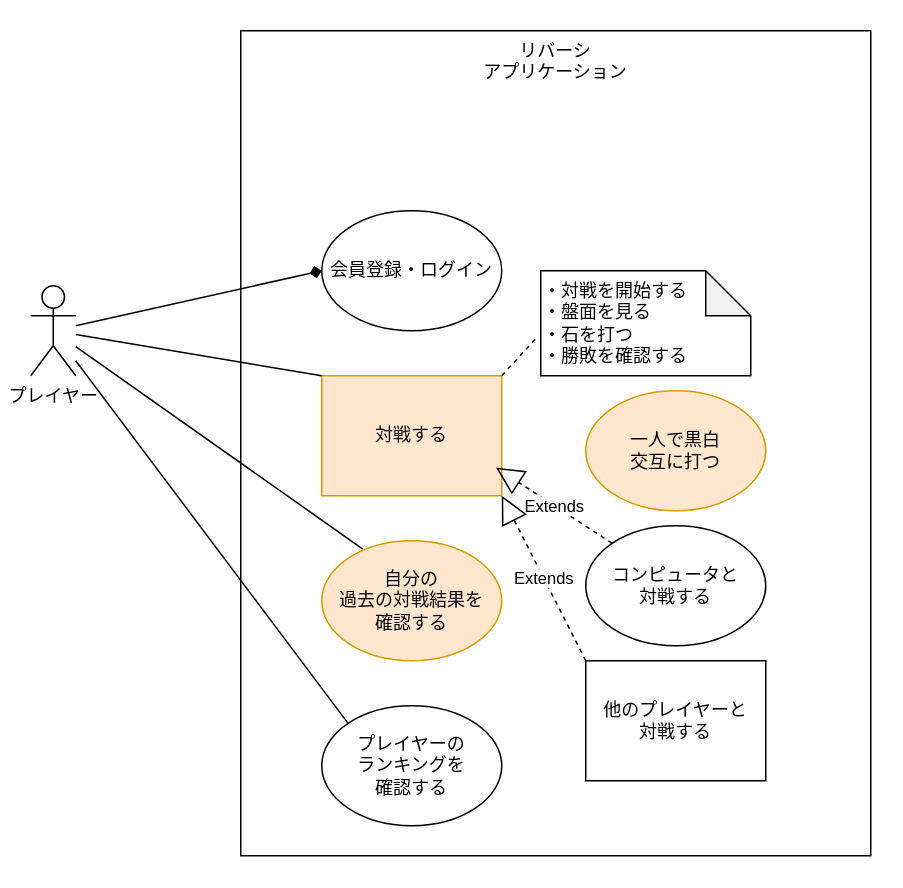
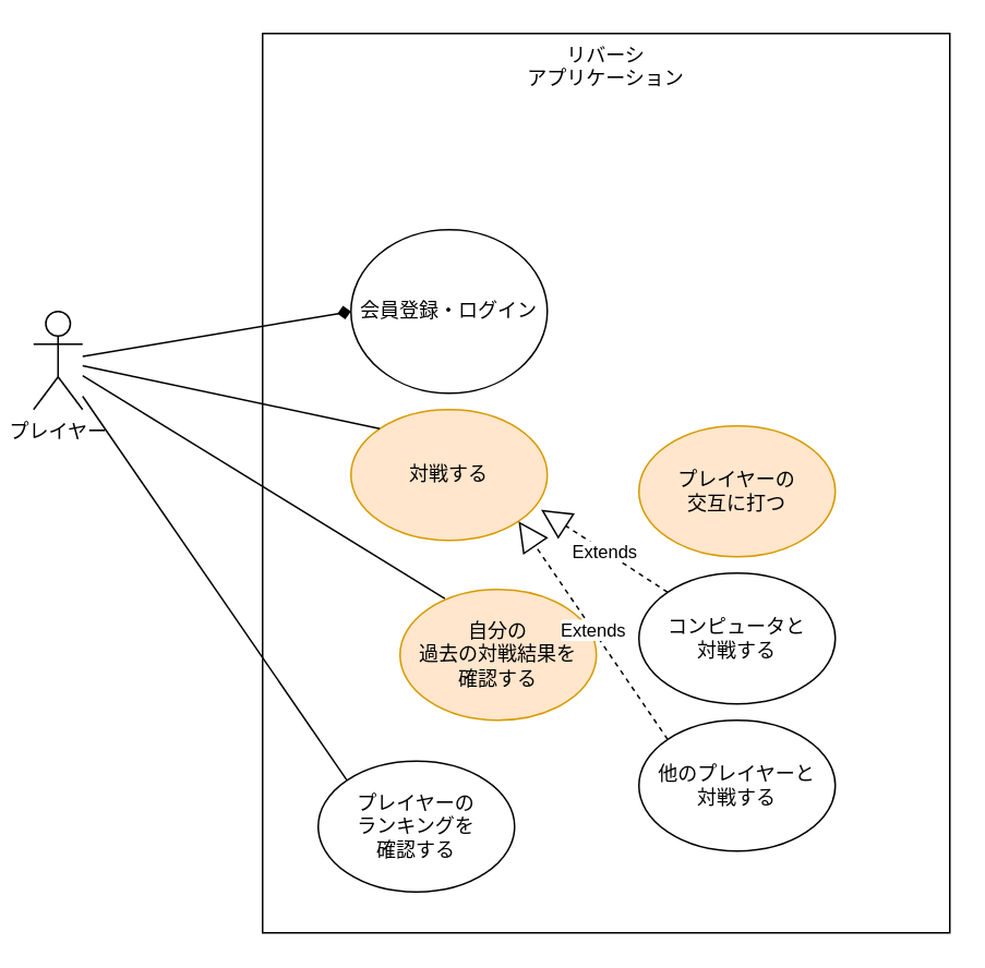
  <mxCell id="0" />
  <mxCell id="1" parent="0" />
  <mxCell id="2" value="リバーシ&lt;br&gt;アプリケーション" style="rounded=0;whiteSpace=wrap;html=1;verticalAlign=top;fillColor=none;" vertex="1" parent="1"><mxGeometry x="160" y="20" width="420" height="550" as="geometry" /></mxCell>
  <mxCell id="3" value="プレイヤー" style="shape=umlActor;verticalLabelPosition=bottom;verticalAlign=top;html=1;outlineConnect=0;fillColor=none;" vertex="1" parent="1"><mxGeometry x="20" y="190" width="30" height="60" as="geometry" /></mxCell>
- <mxCell id="4" value="対戦する" style="whiteSpace=wrap;html=1;fillColor=#ffe6cc;strokeColor=#d79b00;rounded=0;" vertex="1" parent="1"><mxGeometry x="214" y="250" width="120" height="80" as="geometry" /></mxCell>
+ <mxCell id="4" value="対戦する" style="ellipse;whiteSpace=wrap;html=1;fillColor=#ffe6cc;strokeColor=#d79b00;" vertex="1" parent="1"><mxGeometry x="214" y="250" width="120" height="80" as="geometry" /></mxCell>
  <mxCell id="5" value="" style="endArrow=none;html=1;entryX=0;entryY=0;entryDx=0;entryDy=0;" edge="1" parent="1" source="3" target="4"><mxGeometry width="50" height="50" relative="1" as="geometry"><mxPoint x="70" y="260" as="sourcePoint" /><mxPoint x="140" y="250" as="targetPoint" /></mxGeometry></mxCell>
- <mxCell id="6" value="・対戦を開始する&lt;br&gt;・盤面を見る&lt;br&gt;・石を打つ&lt;br&gt;・勝敗を確認する" style="shape=note;whiteSpace=wrap;html=1;backgroundOutline=1;darkOpacity=0.05;fillColor=none;align=left;" vertex="1" parent="1"><mxGeometry x="360" y="180" width="140" height="70" as="geometry" /></mxCell>
- <mxCell id="7" value="" style="endArrow=none;html=1;entryX=-0.019;entryY=0.636;entryDx=0;entryDy=0;entryPerimeter=0;exitX=1;exitY=0;exitDx=0;exitDy=0;dashed=1;" edge="1" parent="1" source="4" target="6"><mxGeometry width="50" height="50" relative="1" as="geometry"><mxPoint x="305" y="290" as="sourcePoint" /><mxPoint x="355" y="240" as="targetPoint" /></mxGeometry></mxCell>
- <mxCell id="8" value="自分の&lt;br&gt;過去の対戦結果を&lt;br&gt;確認する" style="ellipse;whiteSpace=wrap;html=1;fillColor=#ffe6cc;strokeColor=#d79b00;" vertex="1" parent="1"><mxGeometry x="214" y="360" width="120" height="80" as="geometry" /></mxCell>
- <mxCell id="9" value="会員登録・ログイン" style="ellipse;whiteSpace=wrap;html=1;fillColor=none;" vertex="1" parent="1"><mxGeometry x="214" y="140" width="120" height="80" as="geometry" /></mxCell>
+ <mxCell id="8" value="自分の&lt;br&gt;過去の対戦結果を&lt;br&gt;確認する" style="ellipse;whiteSpace=wrap;html=1;fillColor=#ffe6cc;strokeColor=#d79b00;" vertex="1" parent="1"><mxGeometry x="244" y="360" width="120" height="80" as="geometry" /></mxCell>
+ <mxCell id="9" value="会員登録・ログイン" style="ellipse;whiteSpace=wrap;html=1;fillColor=none;" vertex="1" parent="1"><mxGeometry x="214" y="140" width="120" height="100" as="geometry" /></mxCell>
  <mxCell id="10" value="" style="endArrow=diamond;html=1;entryX=0;entryY=0.5;entryDx=0;entryDy=0;" edge="1" parent="1" source="3" target="9"><mxGeometry width="50" height="50" relative="1" as="geometry"><mxPoint x="60" y="233.183" as="sourcePoint" /><mxPoint x="241.574" y="271.716" as="targetPoint" /></mxGeometry></mxCell>
  <mxCell id="11" value="" style="endArrow=none;html=1;entryX=0.228;entryY=0.069;entryDx=0;entryDy=0;entryPerimeter=0;" edge="1" parent="1" source="3" target="8"><mxGeometry width="50" height="50" relative="1" as="geometry"><mxPoint x="60" y="311.463" as="sourcePoint" /><mxPoint x="241.574" y="349.996" as="targetPoint" /></mxGeometry></mxCell>
- <mxCell id="12" value="一人で黒白&lt;br&gt;交互に打つ" style="ellipse;whiteSpace=wrap;html=1;fillColor=#ffe6cc;strokeColor=#d79b00;" vertex="1" parent="1"><mxGeometry x="390" y="260" width="120" height="80" as="geometry" /></mxCell>
+ <mxCell id="12" value="プレイヤーの&lt;br&gt;交互に打つ" style="ellipse;whiteSpace=wrap;html=1;fillColor=#ffe6cc;strokeColor=#d79b00;" vertex="1" parent="1"><mxGeometry x="390" y="260" width="120" height="80" as="geometry" /></mxCell>
  <mxCell id="13" value="コンピュータと&lt;br&gt;対戦する" style="ellipse;whiteSpace=wrap;html=1;fillColor=none;" vertex="1" parent="1"><mxGeometry x="390" y="350" width="120" height="80" as="geometry" /></mxCell>
- <mxCell id="14" value="他のプレイヤーと&lt;br&gt;対戦する" style="whiteSpace=wrap;html=1;fillColor=none;rounded=0;" vertex="1" parent="1"><mxGeometry x="390" y="440" width="120" height="80" as="geometry" /></mxCell>
+ <mxCell id="14" value="他のプレイヤーと&lt;br&gt;対戦する" style="ellipse;whiteSpace=wrap;html=1;fillColor=none;" vertex="1" parent="1"><mxGeometry x="390" y="440" width="120" height="80" as="geometry" /></mxCell>
  <mxCell id="15" value="Extends" style="endArrow=block;endSize=16;endFill=0;html=1;dashed=1;entryX=0.968;entryY=0.765;entryDx=0;entryDy=0;entryPerimeter=0;exitX=0;exitY=0;exitDx=0;exitDy=0;" edge="1" parent="1" source="13" target="4"><mxGeometry width="160" relative="1" as="geometry"><mxPoint x="240" y="350" as="sourcePoint" /><mxPoint x="400" y="350" as="targetPoint" /></mxGeometry></mxCell>
  <mxCell id="16" value="Extends" style="endArrow=block;endSize=16;endFill=0;html=1;dashed=1;entryX=1;entryY=1;entryDx=0;entryDy=0;exitX=0;exitY=0;exitDx=0;exitDy=0;" edge="1" parent="1" source="14" target="4"><mxGeometry width="160" relative="1" as="geometry"><mxPoint x="260" y="370" as="sourcePoint" /><mxPoint x="420" y="370" as="targetPoint" /></mxGeometry></mxCell>
- <mxCell id="17" value="プレイヤーの&lt;br&gt;ランキングを&lt;br&gt;確認する" style="ellipse;whiteSpace=wrap;html=1;fillColor=none;" vertex="1" parent="1"><mxGeometry x="214" y="470" width="120" height="80" as="geometry" /></mxCell>
+ <mxCell id="17" value="プレイヤーの&lt;br&gt;ランキングを&lt;br&gt;確認する" style="ellipse;whiteSpace=wrap;html=1;fillColor=none;" vertex="1" parent="1"><mxGeometry x="194" y="465" width="120" height="80" as="geometry" /></mxCell>
  <mxCell id="18" value="" style="endArrow=none;html=1;entryX=0;entryY=0;entryDx=0;entryDy=0;" edge="1" parent="1" source="3" target="17"><mxGeometry width="50" height="50" relative="1" as="geometry"><mxPoint x="40" y="295.058" as="sourcePoint" /><mxPoint x="231.36" y="430" as="targetPoint" /></mxGeometry></mxCell>
